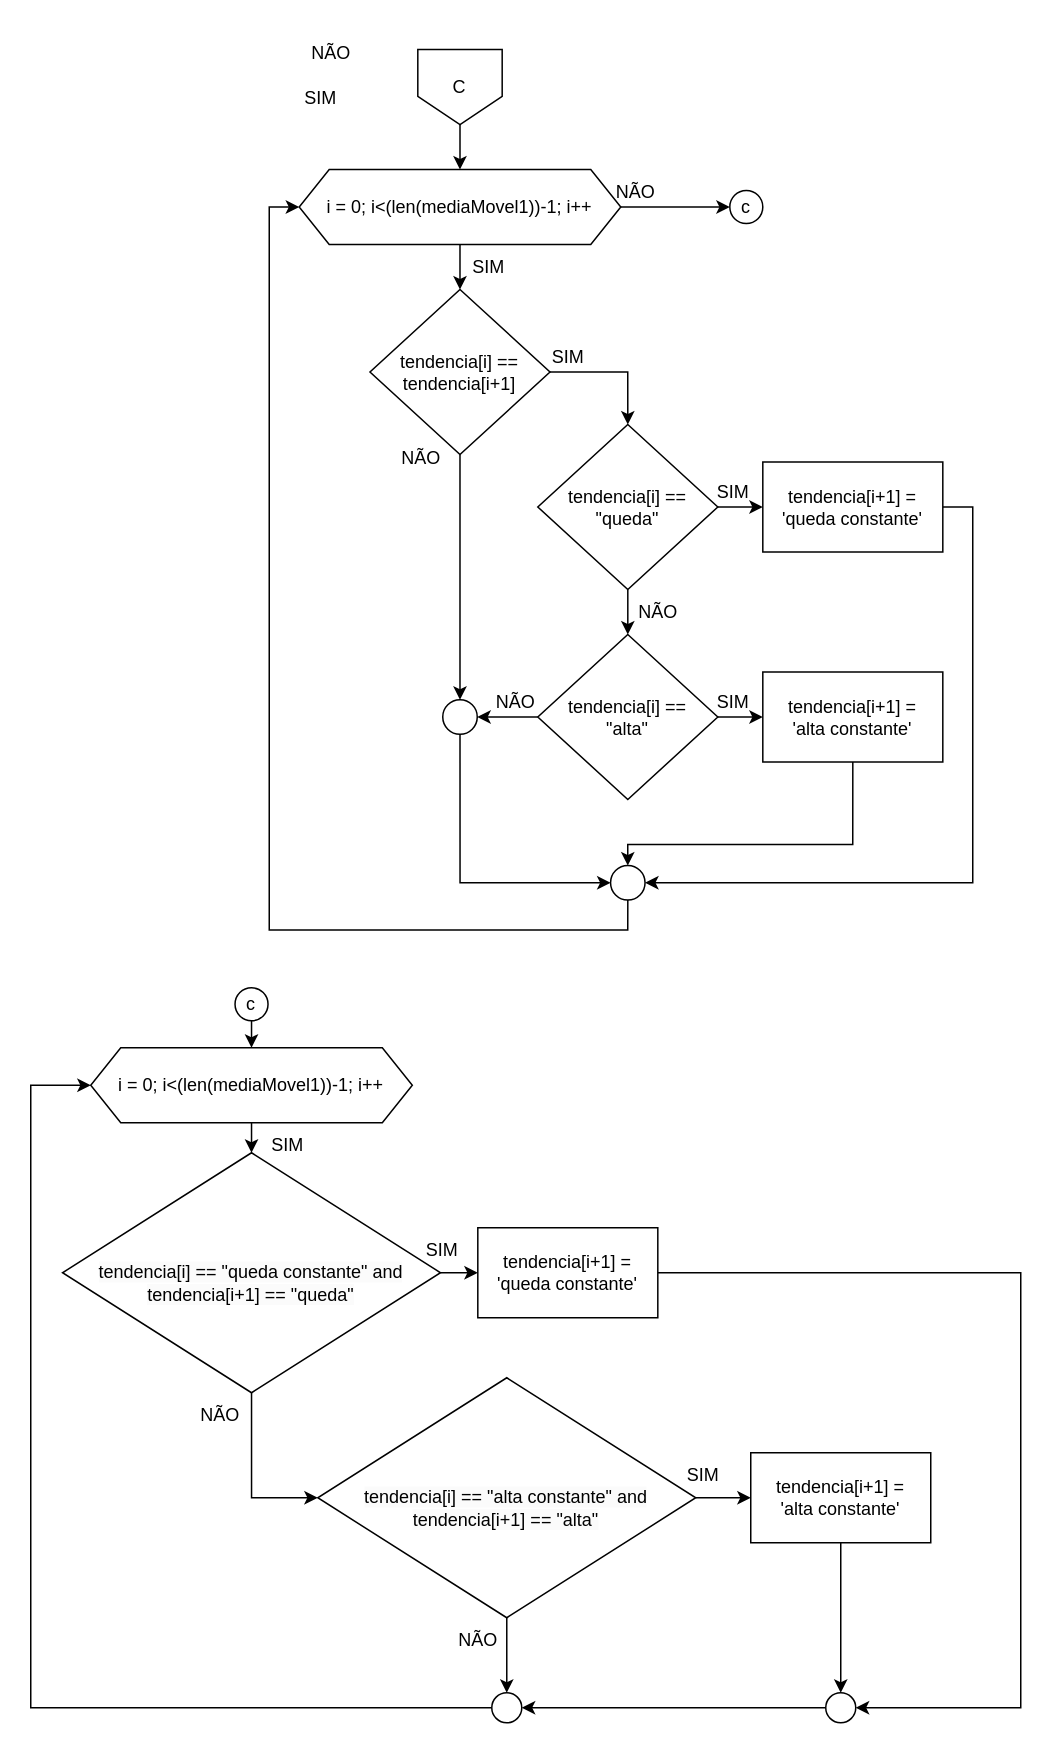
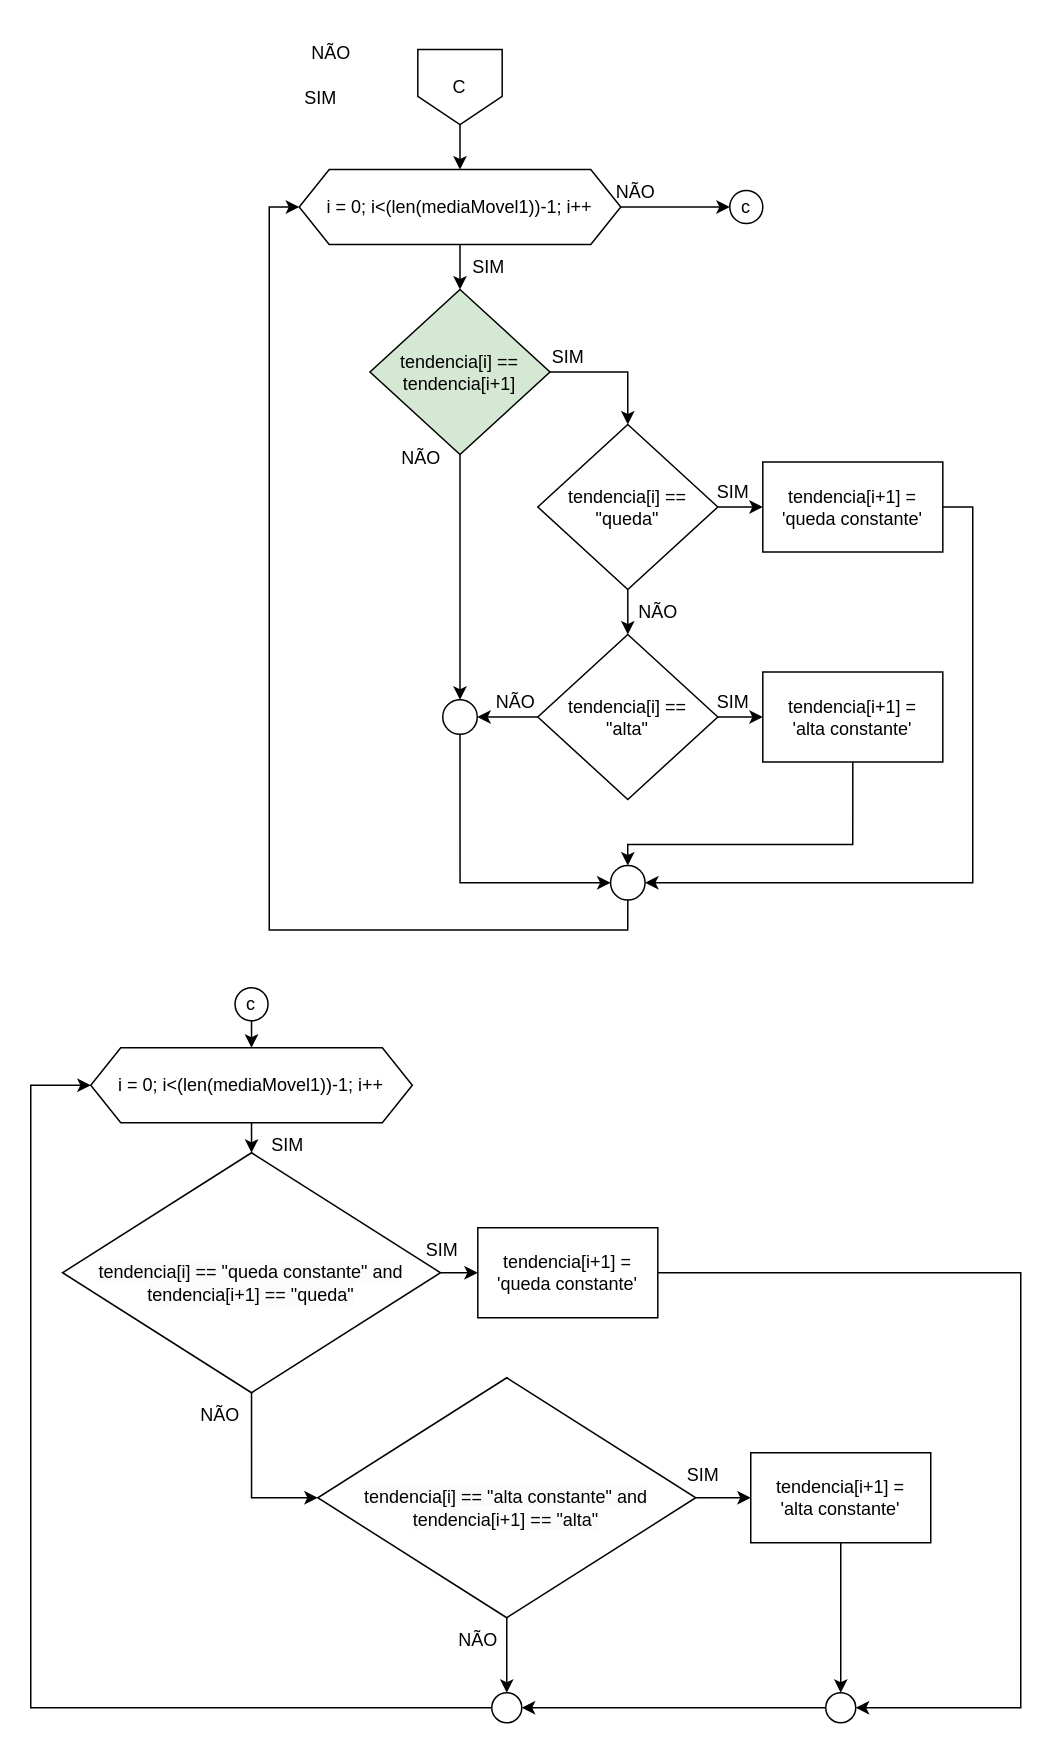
  <mxCell id="0" />
  <mxCell id="1" parent="0" />
  <mxCell id="2" style="edgeStyle=orthogonalEdgeStyle;rounded=0;orthogonalLoop=1;jettySize=auto;html=1;exitX=0.5;exitY=1;exitDx=0;exitDy=0;entryX=0.5;entryY=0;entryDx=0;entryDy=0;" edge="1" parent="1" source="3" target="9"><mxGeometry relative="1" as="geometry" /></mxCell>
  <mxCell id="3" value="C" style="shape=offPageConnector;whiteSpace=wrap;html=1;" vertex="1" parent="1"><mxGeometry x="278.04" y="32.5" width="56.25" height="50" as="geometry" /></mxCell>
  <mxCell id="4" style="edgeStyle=orthogonalEdgeStyle;rounded=0;orthogonalLoop=1;jettySize=auto;html=1;exitX=1;exitY=0.5;exitDx=0;exitDy=0;entryX=0.5;entryY=0;entryDx=0;entryDy=0;" edge="1" parent="1" source="6" target="12"><mxGeometry relative="1" as="geometry" /></mxCell>
  <mxCell id="5" style="edgeStyle=orthogonalEdgeStyle;rounded=0;orthogonalLoop=1;jettySize=auto;html=1;exitX=0.5;exitY=1;exitDx=0;exitDy=0;entryX=0.5;entryY=0;entryDx=0;entryDy=0;" edge="1" parent="1" source="6" target="28"><mxGeometry relative="1" as="geometry" /></mxCell>
- <mxCell id="6" value="tendencia[i] == tendencia[i+1]" style="rhombus;whiteSpace=wrap;html=1;" vertex="1" parent="1"><mxGeometry x="246.16" y="192.5" width="120" height="110" as="geometry" /></mxCell>
+ <mxCell id="6" value="tendencia[i] == tendencia[i+1]" style="rhombus;whiteSpace=wrap;html=1;fillColor=#d5e8d4;" vertex="1" parent="1"><mxGeometry x="246.16" y="192.5" width="120" height="110" as="geometry" /></mxCell>
  <mxCell id="7" style="edgeStyle=orthogonalEdgeStyle;rounded=0;orthogonalLoop=1;jettySize=auto;html=1;exitX=0.5;exitY=1;exitDx=0;exitDy=0;entryX=0.5;entryY=0;entryDx=0;entryDy=0;" edge="1" parent="1" source="9" target="6"><mxGeometry relative="1" as="geometry" /></mxCell>
  <mxCell id="8" style="edgeStyle=orthogonalEdgeStyle;rounded=0;orthogonalLoop=1;jettySize=auto;html=1;exitX=1;exitY=0.5;exitDx=0;exitDy=0;entryX=0;entryY=0.5;entryDx=0;entryDy=0;" edge="1" parent="1" source="9" target="35"><mxGeometry relative="1" as="geometry" /></mxCell>
  <mxCell id="9" value="i = 0; i&amp;lt;(len(mediaMovel1))-1; i++" style="shape=hexagon;perimeter=hexagonPerimeter2;whiteSpace=wrap;html=1;fixedSize=1;" vertex="1" parent="1"><mxGeometry x="198.97" y="112.5" width="214.38" height="50" as="geometry" /></mxCell>
  <mxCell id="10" style="edgeStyle=orthogonalEdgeStyle;rounded=0;orthogonalLoop=1;jettySize=auto;html=1;exitX=1;exitY=0.5;exitDx=0;exitDy=0;entryX=0;entryY=0.5;entryDx=0;entryDy=0;" edge="1" parent="1" source="12" target="17"><mxGeometry relative="1" as="geometry" /></mxCell>
  <mxCell id="11" style="edgeStyle=orthogonalEdgeStyle;rounded=0;orthogonalLoop=1;jettySize=auto;html=1;exitX=0.5;exitY=1;exitDx=0;exitDy=0;entryX=0.5;entryY=0;entryDx=0;entryDy=0;" edge="1" parent="1" source="12" target="21"><mxGeometry relative="1" as="geometry" /></mxCell>
  <mxCell id="12" value="tendencia[i] == &quot;queda&quot;" style="rhombus;whiteSpace=wrap;html=1;" vertex="1" parent="1"><mxGeometry x="358.04" y="282.5" width="120" height="110" as="geometry" /></mxCell>
  <mxCell id="13" value="NÃO" style="text;html=1;align=center;verticalAlign=middle;resizable=0;points=[];autosize=1;strokeColor=none;fillColor=none;" vertex="1" parent="1"><mxGeometry x="195.17" y="20" width="50" height="30" as="geometry" /></mxCell>
  <mxCell id="14" value="SIM" style="text;html=1;align=center;verticalAlign=middle;resizable=0;points=[];autosize=1;strokeColor=none;fillColor=none;" vertex="1" parent="1"><mxGeometry x="193.04" y="50" width="40" height="30" as="geometry" /></mxCell>
  <mxCell id="15" value="SIM" style="text;html=1;align=center;verticalAlign=middle;resizable=0;points=[];autosize=1;strokeColor=none;fillColor=none;" vertex="1" parent="1"><mxGeometry x="358.04" y="222.5" width="40" height="30" as="geometry" /></mxCell>
  <mxCell id="16" style="edgeStyle=orthogonalEdgeStyle;rounded=0;orthogonalLoop=1;jettySize=auto;html=1;exitX=1;exitY=0.5;exitDx=0;exitDy=0;entryX=1;entryY=0.5;entryDx=0;entryDy=0;" edge="1" parent="1" source="17" target="26"><mxGeometry relative="1" as="geometry" /></mxCell>
  <mxCell id="17" value="tendencia[i+1] = 'queda constante'" style="rounded=0;whiteSpace=wrap;html=1;" vertex="1" parent="1"><mxGeometry x="508.04" y="307.5" width="120" height="60" as="geometry" /></mxCell>
  <mxCell id="18" value="SIM" style="text;html=1;align=center;verticalAlign=middle;resizable=0;points=[];autosize=1;strokeColor=none;fillColor=none;" vertex="1" parent="1"><mxGeometry x="468.04" y="312.5" width="40" height="30" as="geometry" /></mxCell>
  <mxCell id="19" style="edgeStyle=orthogonalEdgeStyle;rounded=0;orthogonalLoop=1;jettySize=auto;html=1;exitX=1;exitY=0.5;exitDx=0;exitDy=0;entryX=0;entryY=0.5;entryDx=0;entryDy=0;" edge="1" parent="1" source="21" target="23"><mxGeometry relative="1" as="geometry" /></mxCell>
  <mxCell id="20" style="edgeStyle=orthogonalEdgeStyle;rounded=0;orthogonalLoop=1;jettySize=auto;html=1;exitX=0;exitY=0.5;exitDx=0;exitDy=0;entryX=1;entryY=0.5;entryDx=0;entryDy=0;" edge="1" parent="1" source="21" target="28"><mxGeometry relative="1" as="geometry" /></mxCell>
  <mxCell id="21" value="tendencia[i] == &lt;br&gt;&quot;alta&quot;" style="rhombus;whiteSpace=wrap;html=1;" vertex="1" parent="1"><mxGeometry x="358.04" y="422.5" width="120" height="110" as="geometry" /></mxCell>
  <mxCell id="22" style="edgeStyle=orthogonalEdgeStyle;rounded=0;orthogonalLoop=1;jettySize=auto;html=1;exitX=0.5;exitY=1;exitDx=0;exitDy=0;entryX=0.5;entryY=0;entryDx=0;entryDy=0;" edge="1" parent="1" source="23" target="26"><mxGeometry relative="1" as="geometry"><Array as="points"><mxPoint x="568.04" y="562.5" /><mxPoint x="418.04" y="562.5" /></Array></mxGeometry></mxCell>
  <mxCell id="23" value="tendencia[i+1] = &lt;br&gt;'alta constante'" style="rounded=0;whiteSpace=wrap;html=1;" vertex="1" parent="1"><mxGeometry x="508.04" y="447.5" width="120" height="60" as="geometry" /></mxCell>
  <mxCell id="24" value="SIM" style="text;html=1;align=center;verticalAlign=middle;resizable=0;points=[];autosize=1;strokeColor=none;fillColor=none;" vertex="1" parent="1"><mxGeometry x="468.04" y="452.5" width="40" height="30" as="geometry" /></mxCell>
  <mxCell id="25" style="edgeStyle=orthogonalEdgeStyle;rounded=0;orthogonalLoop=1;jettySize=auto;html=1;exitX=0.5;exitY=1;exitDx=0;exitDy=0;entryX=0;entryY=0.5;entryDx=0;entryDy=0;" edge="1" parent="1" source="26" target="9"><mxGeometry relative="1" as="geometry" /></mxCell>
  <mxCell id="26" value="" style="ellipse;whiteSpace=wrap;html=1;aspect=fixed;" vertex="1" parent="1"><mxGeometry x="406.54" y="576.5" width="23" height="23" as="geometry" /></mxCell>
  <mxCell id="27" style="edgeStyle=orthogonalEdgeStyle;rounded=0;orthogonalLoop=1;jettySize=auto;html=1;exitX=0.5;exitY=1;exitDx=0;exitDy=0;entryX=0;entryY=0.5;entryDx=0;entryDy=0;" edge="1" parent="1" source="28" target="26"><mxGeometry relative="1" as="geometry" /></mxCell>
  <mxCell id="28" value="" style="ellipse;whiteSpace=wrap;html=1;aspect=fixed;" vertex="1" parent="1"><mxGeometry x="294.67" y="466" width="23" height="23" as="geometry" /></mxCell>
  <mxCell id="29" value="NÃO" style="text;html=1;align=center;verticalAlign=middle;resizable=0;points=[];autosize=1;strokeColor=none;fillColor=none;" vertex="1" parent="1"><mxGeometry x="254.67" y="290" width="50" height="30" as="geometry" /></mxCell>
  <mxCell id="30" value="NÃO" style="text;html=1;align=center;verticalAlign=middle;resizable=0;points=[];autosize=1;strokeColor=none;fillColor=none;" vertex="1" parent="1"><mxGeometry x="413.35" y="392.5" width="50" height="30" as="geometry" /></mxCell>
  <mxCell id="31" value="NÃO" style="text;html=1;align=center;verticalAlign=middle;resizable=0;points=[];autosize=1;strokeColor=none;fillColor=none;" vertex="1" parent="1"><mxGeometry x="317.67" y="452.5" width="50" height="30" as="geometry" /></mxCell>
  <mxCell id="32" value="SIM" style="text;html=1;align=center;verticalAlign=middle;resizable=0;points=[];autosize=1;strokeColor=none;fillColor=none;" vertex="1" parent="1"><mxGeometry x="304.67" y="162.5" width="40" height="30" as="geometry" /></mxCell>
  <mxCell id="33" style="edgeStyle=orthogonalEdgeStyle;rounded=0;orthogonalLoop=1;jettySize=auto;html=1;exitX=0.5;exitY=1;exitDx=0;exitDy=0;entryX=0.5;entryY=0;entryDx=0;entryDy=0;" edge="1" parent="1" source="34" target="41"><mxGeometry relative="1" as="geometry" /></mxCell>
  <mxCell id="34" value="i = 0; i&amp;lt;(len(mediaMovel1))-1; i++" style="shape=hexagon;perimeter=hexagonPerimeter2;whiteSpace=wrap;html=1;fixedSize=1;" vertex="1" parent="1"><mxGeometry x="60" y="698" width="214.38" height="50" as="geometry" /></mxCell>
  <mxCell id="35" value="c" style="ellipse;whiteSpace=wrap;html=1;aspect=fixed;" vertex="1" parent="1"><mxGeometry x="486.04" y="126.5" width="22" height="22" as="geometry" /></mxCell>
  <mxCell id="36" value="NÃO" style="text;html=1;align=center;verticalAlign=middle;resizable=0;points=[];autosize=1;strokeColor=none;fillColor=none;" vertex="1" parent="1"><mxGeometry x="398.04" y="112.5" width="50" height="30" as="geometry" /></mxCell>
  <mxCell id="37" style="edgeStyle=orthogonalEdgeStyle;rounded=0;orthogonalLoop=1;jettySize=auto;html=1;exitX=0.5;exitY=1;exitDx=0;exitDy=0;entryX=0.5;entryY=0;entryDx=0;entryDy=0;" edge="1" parent="1" source="38" target="34"><mxGeometry relative="1" as="geometry" /></mxCell>
  <mxCell id="38" value="c" style="ellipse;whiteSpace=wrap;html=1;aspect=fixed;" vertex="1" parent="1"><mxGeometry x="156.19" y="658" width="22" height="22" as="geometry" /></mxCell>
  <mxCell id="39" style="edgeStyle=orthogonalEdgeStyle;rounded=0;orthogonalLoop=1;jettySize=auto;html=1;exitX=1;exitY=0.5;exitDx=0;exitDy=0;entryX=0;entryY=0.5;entryDx=0;entryDy=0;" edge="1" parent="1" source="41" target="43"><mxGeometry relative="1" as="geometry" /></mxCell>
  <mxCell id="40" style="edgeStyle=orthogonalEdgeStyle;rounded=0;orthogonalLoop=1;jettySize=auto;html=1;exitX=0.5;exitY=1;exitDx=0;exitDy=0;entryX=0;entryY=0.5;entryDx=0;entryDy=0;" edge="1" parent="1" source="41" target="46"><mxGeometry relative="1" as="geometry" /></mxCell>
  <mxCell id="41" value="&lt;br&gt;&lt;span style=&quot;color: rgb(0, 0, 0); font-family: Helvetica; font-size: 12px; font-style: normal; font-variant-ligatures: normal; font-variant-caps: normal; font-weight: 400; letter-spacing: normal; orphans: 2; text-align: center; text-indent: 0px; text-transform: none; widows: 2; word-spacing: 0px; -webkit-text-stroke-width: 0px; background-color: rgb(251, 251, 251); text-decoration-thickness: initial; text-decoration-style: initial; text-decoration-color: initial; float: none; display: inline !important;&quot;&gt;tendencia[i] == &quot;queda constante&quot; and tendencia[i+1] == &quot;queda&quot;&lt;/span&gt;" style="rhombus;whiteSpace=wrap;html=1;" vertex="1" parent="1"><mxGeometry x="41.19" y="768" width="252" height="160" as="geometry" /></mxCell>
  <mxCell id="42" style="edgeStyle=orthogonalEdgeStyle;rounded=0;orthogonalLoop=1;jettySize=auto;html=1;exitX=1;exitY=0.5;exitDx=0;exitDy=0;entryX=1;entryY=0.5;entryDx=0;entryDy=0;" edge="1" parent="1" source="43" target="52"><mxGeometry relative="1" as="geometry"><Array as="points"><mxPoint x="680" y="848" /><mxPoint x="680" y="1138" /></Array></mxGeometry></mxCell>
  <mxCell id="43" value="tendencia[i+1] = 'queda constante'" style="rounded=0;whiteSpace=wrap;html=1;" vertex="1" parent="1"><mxGeometry x="318.04" y="818" width="120" height="60" as="geometry" /></mxCell>
  <mxCell id="44" style="edgeStyle=orthogonalEdgeStyle;rounded=0;orthogonalLoop=1;jettySize=auto;html=1;exitX=1;exitY=0.5;exitDx=0;exitDy=0;entryX=0;entryY=0.5;entryDx=0;entryDy=0;" edge="1" parent="1" source="46" target="48"><mxGeometry relative="1" as="geometry" /></mxCell>
  <mxCell id="45" style="edgeStyle=orthogonalEdgeStyle;rounded=0;orthogonalLoop=1;jettySize=auto;html=1;exitX=0.5;exitY=1;exitDx=0;exitDy=0;entryX=0.5;entryY=0;entryDx=0;entryDy=0;" edge="1" parent="1" source="46" target="50"><mxGeometry relative="1" as="geometry" /></mxCell>
  <mxCell id="46" value="&lt;br&gt;&lt;span style=&quot;color: rgb(0, 0, 0); font-family: Helvetica; font-size: 12px; font-style: normal; font-variant-ligatures: normal; font-variant-caps: normal; font-weight: 400; letter-spacing: normal; orphans: 2; text-align: center; text-indent: 0px; text-transform: none; widows: 2; word-spacing: 0px; -webkit-text-stroke-width: 0px; background-color: rgb(251, 251, 251); text-decoration-thickness: initial; text-decoration-style: initial; text-decoration-color: initial; float: none; display: inline !important;&quot;&gt;tendencia[i] == &quot;alta constante&quot; and tendencia[i+1] == &quot;alta&quot;&lt;/span&gt;" style="rhombus;whiteSpace=wrap;html=1;" vertex="1" parent="1"><mxGeometry x="211.35" y="918" width="252" height="160" as="geometry" /></mxCell>
  <mxCell id="47" style="edgeStyle=orthogonalEdgeStyle;rounded=0;orthogonalLoop=1;jettySize=auto;html=1;exitX=0.5;exitY=1;exitDx=0;exitDy=0;entryX=0.5;entryY=0;entryDx=0;entryDy=0;" edge="1" parent="1" source="48" target="52"><mxGeometry relative="1" as="geometry" /></mxCell>
  <mxCell id="48" value="tendencia[i+1] = &lt;br&gt;'alta constante'" style="rounded=0;whiteSpace=wrap;html=1;" vertex="1" parent="1"><mxGeometry x="500" y="968" width="120" height="60" as="geometry" /></mxCell>
  <mxCell id="49" style="edgeStyle=orthogonalEdgeStyle;rounded=0;orthogonalLoop=1;jettySize=auto;html=1;exitX=0;exitY=0.5;exitDx=0;exitDy=0;entryX=0;entryY=0.5;entryDx=0;entryDy=0;" edge="1" parent="1" source="50" target="34"><mxGeometry relative="1" as="geometry"><Array as="points"><mxPoint x="20" y="1138" /><mxPoint x="20" y="723" /></Array></mxGeometry></mxCell>
  <mxCell id="50" value="" style="ellipse;whiteSpace=wrap;html=1;aspect=fixed;" vertex="1" parent="1"><mxGeometry x="327.35" y="1128" width="20" height="20" as="geometry" /></mxCell>
  <mxCell id="51" style="edgeStyle=orthogonalEdgeStyle;rounded=0;orthogonalLoop=1;jettySize=auto;html=1;exitX=0;exitY=0.5;exitDx=0;exitDy=0;entryX=1;entryY=0.5;entryDx=0;entryDy=0;" edge="1" parent="1" source="52" target="50"><mxGeometry relative="1" as="geometry" /></mxCell>
  <mxCell id="52" value="" style="ellipse;whiteSpace=wrap;html=1;aspect=fixed;" vertex="1" parent="1"><mxGeometry x="550" y="1128" width="20" height="20" as="geometry" /></mxCell>
  <mxCell id="53" value="SIM" style="text;html=1;align=center;verticalAlign=middle;resizable=0;points=[];autosize=1;strokeColor=none;fillColor=none;" vertex="1" parent="1"><mxGeometry x="171.35" y="748" width="40" height="30" as="geometry" /></mxCell>
  <mxCell id="54" value="SIM" style="text;html=1;align=center;verticalAlign=middle;resizable=0;points=[];autosize=1;strokeColor=none;fillColor=none;" vertex="1" parent="1"><mxGeometry x="274.38" y="818" width="40" height="30" as="geometry" /></mxCell>
  <mxCell id="55" value="SIM" style="text;html=1;align=center;verticalAlign=middle;resizable=0;points=[];autosize=1;strokeColor=none;fillColor=none;" vertex="1" parent="1"><mxGeometry x="448.04" y="968" width="40" height="30" as="geometry" /></mxCell>
  <mxCell id="56" value="NÃO" style="text;html=1;align=center;verticalAlign=middle;resizable=0;points=[];autosize=1;strokeColor=none;fillColor=none;" vertex="1" parent="1"><mxGeometry x="121.35" y="928" width="50" height="30" as="geometry" /></mxCell>
  <mxCell id="57" value="NÃO" style="text;html=1;align=center;verticalAlign=middle;resizable=0;points=[];autosize=1;strokeColor=none;fillColor=none;" vertex="1" parent="1"><mxGeometry x="293.19" y="1078" width="50" height="30" as="geometry" /></mxCell>
